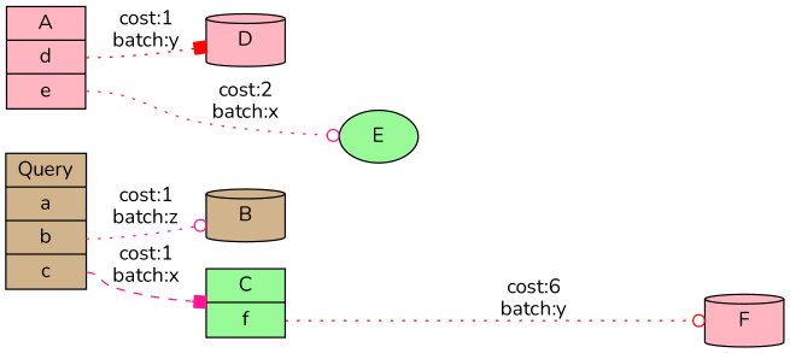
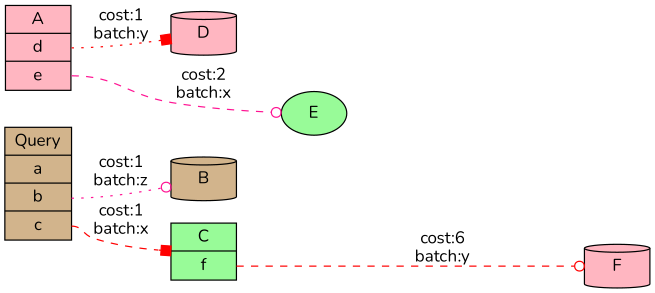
  digraph {
    concentrate=True
    fontname=Nunito
    rankdir=LR
    node [fillcolor=lightpink fontname=Nunito shape=record style=filled]
    edge [arrowhead=odot color=red fontname=Nunito minlen=1 style=dashed]
    n1 [fillcolor=tan label="Query |<a> a |<b> b |<c> c"]
    n2 [fillcolor=tan label=B shape=cylinder]
    n3 [fillcolor=palegreen label="C |<f> f"]
    n4 [label="A |<d> d |<e> e"]
    n5 [label=D shape=cylinder]
    n6 [fillcolor=palegreen label=E shape=ellipse]
    n7 [label=F shape=cylinder]
    n1 -> n2 [color=deeppink label="cost:1\nbatch:z" style=dotted tailport=b]
-   n1 -> n3 [arrowhead=box color=deeppink label="cost:1\nbatch:x" tailport=c]
-   n3 -> n7 [label="cost:6\nbatch:y" minlen=5 style=dotted tailport=f]
+   n1 -> n3 [arrowhead=box label="cost:1\nbatch:x" tailport=c]
+   n3 -> n7 [label="cost:6\nbatch:y" minlen=5 tailport=f]
    n4 -> n5 [arrowhead=box label="cost:1\nbatch:y" style=dotted tailport=d]
-   n4 -> n6 [color=deeppink label="cost:2\nbatch:x" minlen=2 style=dotted tailport=e]
+   n4 -> n6 [color=deeppink label="cost:2\nbatch:x" minlen=2 tailport=e]
  }
